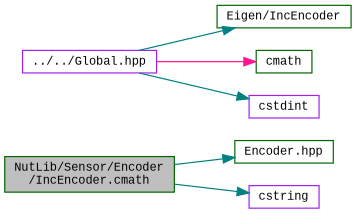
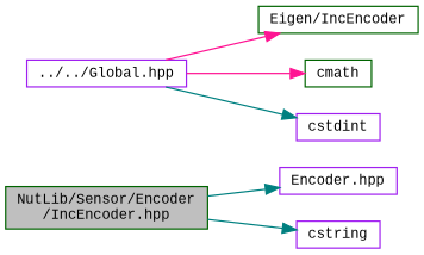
  digraph {
    fontname="Liberation Mono"
    rankdir=LR
    node [color=purple fillcolor=white fontname="Liberation Mono" fontsize=10 shape=record style=filled]
    edge [color=teal fontname="Liberation Mono" fontsize=10 labelfontname=Helvetica labelfontsize=10 style=solid]
-   n1 [color=darkgreen fillcolor=grey75 fontcolor=black height=0.2 label="NutLib/Sensor/Encoder\l/IncEncoder.cmath" width=0.4]
-   n2 [color=darkgreen height=0.2 label="Encoder.hpp" width=0.4]
+   n1 [color=darkgreen fillcolor=grey75 fontcolor=black height=0.2 label="NutLib/Sensor/Encoder\l/IncEncoder.hpp" width=0.4]
+   n2 [height=0.2 label="Encoder.hpp" width=0.4]
    n3 [height=0.2 label=cstring width=0.4]
    n4 [height=0.2 label="../../Global.hpp" width=0.4]
    n5 [color=darkgreen height=0.2 label="Eigen/IncEncoder" width=0.4]
    n6 [color=darkgreen height=0.2 label=cmath width=0.4]
    n7 [height=0.2 label=cstdint width=0.4]
    n1 -> n2
    n1 -> n3
-   n4 -> n5
+   n4 -> n5 [color=deeppink]
    n4 -> n6 [color=deeppink]
    n4 -> n7
  }
